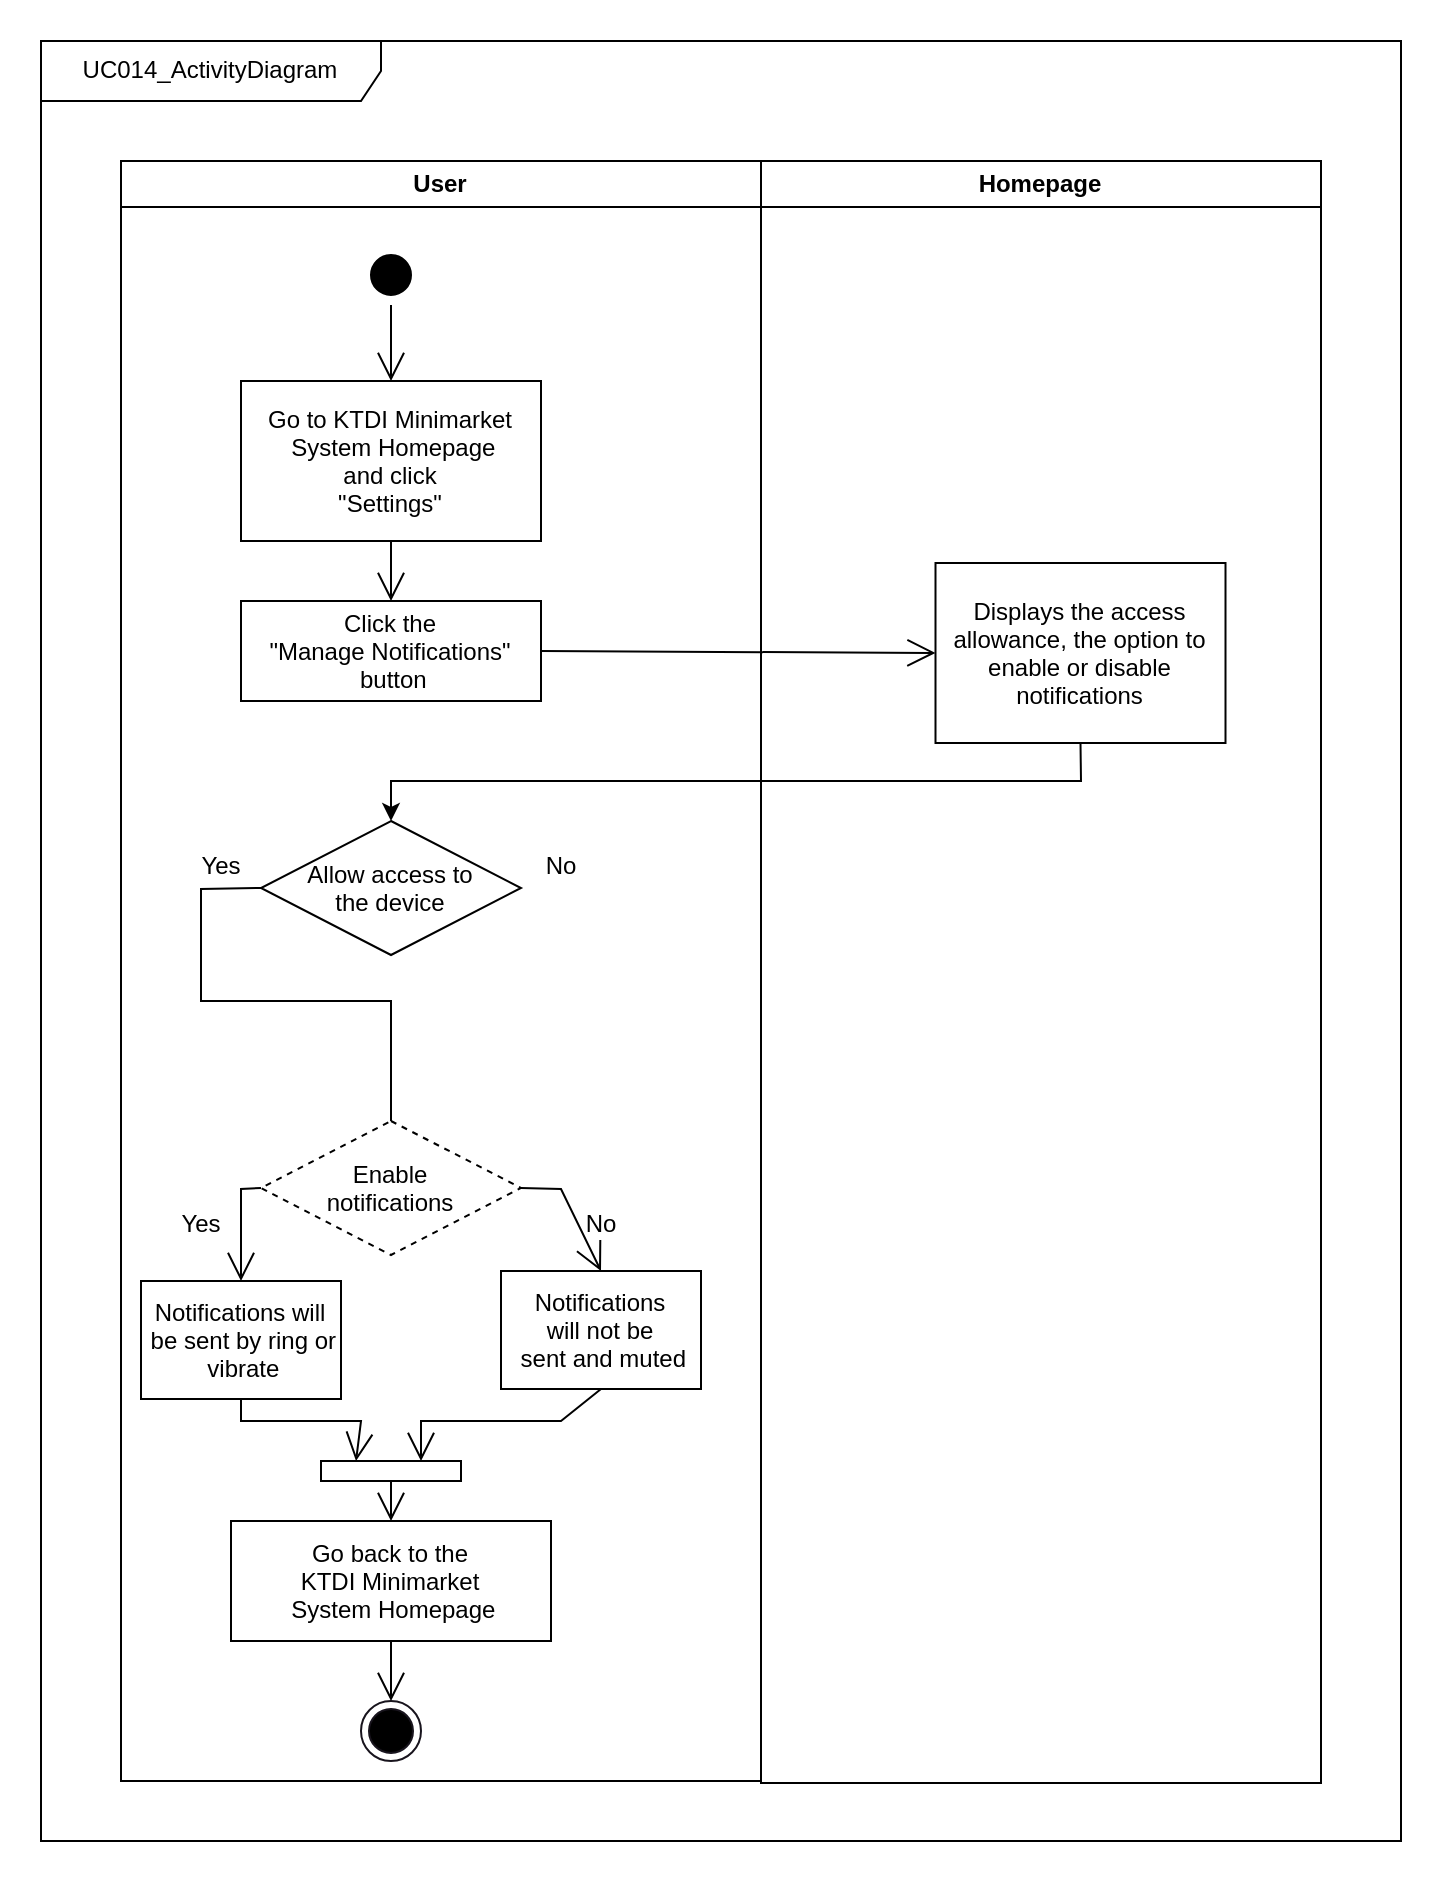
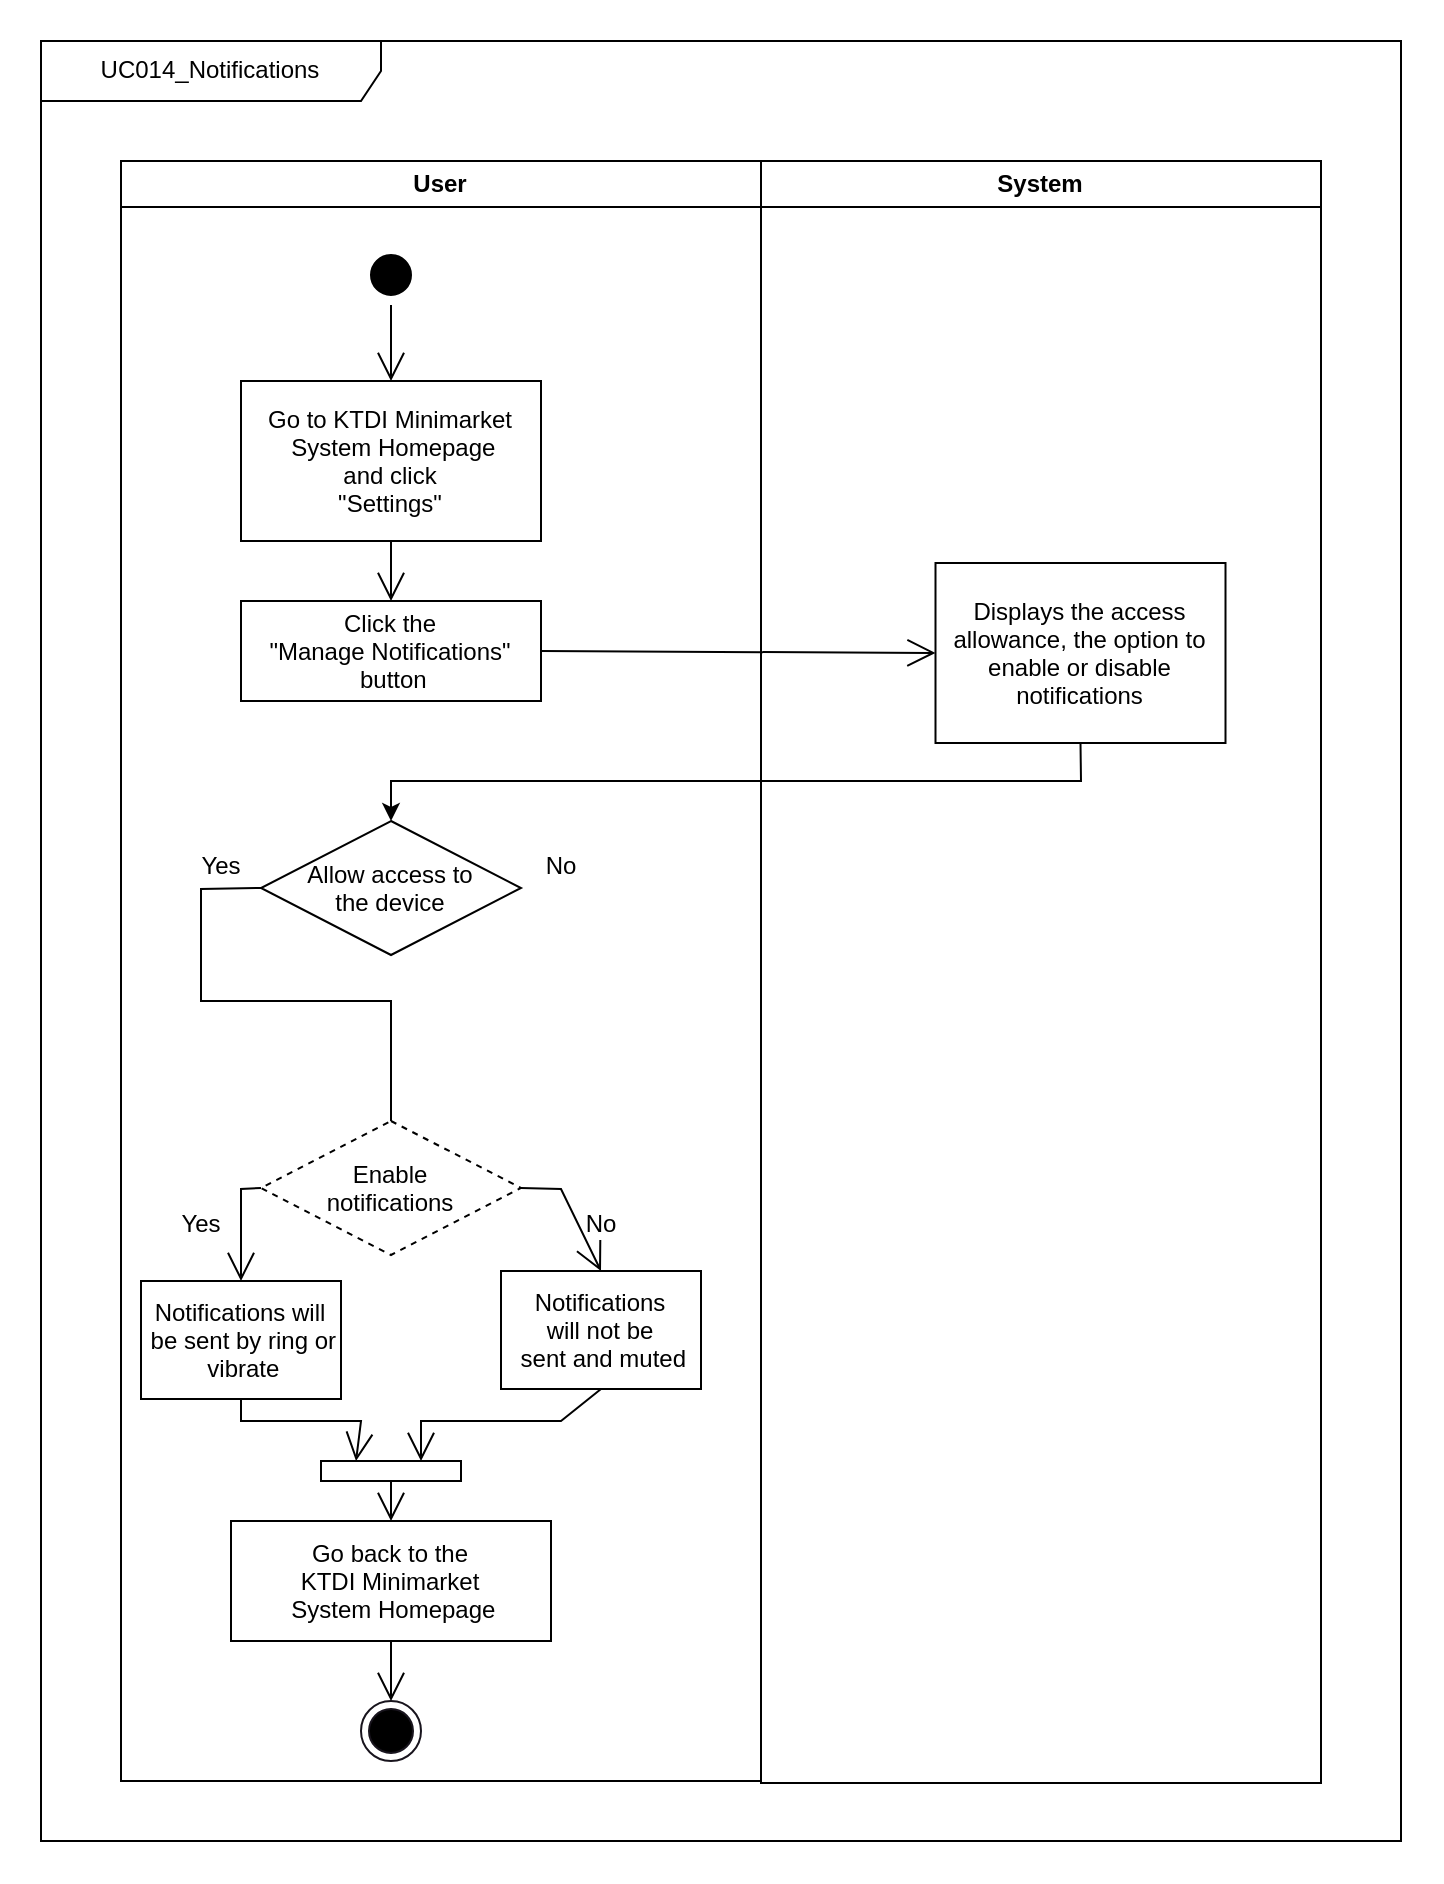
  <mxCell id="0" />
  <mxCell id="1" parent="0" />
- <mxCell id="2" value="UC014_ActivityDiagram" style="shape=umlFrame;whiteSpace=wrap;html=1;pointerEvents=0;width=170;height=30;" parent="1" vertex="1"><mxGeometry x="20" y="20" width="680" height="900" as="geometry" /></mxCell>
+ <mxCell id="2" value="UC014_Notifications" style="shape=umlFrame;whiteSpace=wrap;html=1;pointerEvents=0;width=170;height=30;" parent="1" vertex="1"><mxGeometry x="20" y="20" width="680" height="900" as="geometry" /></mxCell>
  <mxCell id="3" value="User" style="swimlane;whiteSpace=wrap" parent="1" vertex="1"><mxGeometry x="60" y="80" width="320" height="810" as="geometry" /></mxCell>
  <mxCell id="4" value="" style="ellipse;shape=startState;fillColor=#000000;strokeColor=#FFFFFF;" parent="3" vertex="1"><mxGeometry x="120" y="42" width="30" height="30" as="geometry" /></mxCell>
  <mxCell id="5" value="Go to KTDI Minimarket&#10; System Homepage&#10;and click &#10;&quot;Settings&quot;" style="strokeColor=#000000;fillColor=none;" parent="3" vertex="1"><mxGeometry x="60" y="110" width="150" height="80" as="geometry" /></mxCell>
  <mxCell id="6" value="Click the&#10;&quot;Manage Notifications&quot;&#10; button" style="" parent="3" vertex="1"><mxGeometry x="60" y="220" width="150" height="50" as="geometry" /></mxCell>
  <mxCell id="7" value="" style="endArrow=open;endFill=1;endSize=12;html=1;rounded=0;exitX=0.5;exitY=1;exitDx=0;exitDy=0;" parent="3" source="4" target="5" edge="1"><mxGeometry width="160" relative="1" as="geometry"><mxPoint x="295.5" y="272" as="sourcePoint" /><mxPoint x="455.5" y="272" as="targetPoint" /></mxGeometry></mxCell>
  <mxCell id="8" value="Go back to the&#10;KTDI Minimarket&#10; System Homepage" style="" parent="3" vertex="1"><mxGeometry x="55" y="680" width="160" height="60" as="geometry" /></mxCell>
  <mxCell id="9" value="Enable&#10;notifications" style="rhombus;fillColor=none;strokeColor=#000000;dashed=1;" parent="3" vertex="1"><mxGeometry x="70" y="480" width="130" height="67" as="geometry" /></mxCell>
  <mxCell id="10" value="Notifications will&#10; be sent by ring or&#10; vibrate" style="" parent="3" vertex="1"><mxGeometry x="10" y="560" width="100" height="59" as="geometry" /></mxCell>
  <mxCell id="11" value="" style="endArrow=open;endFill=1;endSize=12;html=1;rounded=0;exitX=0;exitY=0.5;exitDx=0;exitDy=0;entryX=0.5;entryY=0;entryDx=0;entryDy=0;" parent="3" source="9" target="10" edge="1"><mxGeometry width="160" relative="1" as="geometry"><mxPoint x="320" y="550" as="sourcePoint" /><mxPoint x="480" y="550" as="targetPoint" /><Array as="points"><mxPoint x="60" y="514" /></Array></mxGeometry></mxCell>
  <mxCell id="12" value="Notifications &#10;will not be&#10; sent and muted" style="" parent="3" vertex="1"><mxGeometry x="190" y="555" width="100" height="59" as="geometry" /></mxCell>
  <mxCell id="13" value="" style="endArrow=open;endFill=1;endSize=12;html=1;rounded=0;exitX=1;exitY=0.5;exitDx=0;exitDy=0;entryX=0.5;entryY=0;entryDx=0;entryDy=0;" parent="3" source="9" target="12" edge="1"><mxGeometry width="160" relative="1" as="geometry"><mxPoint x="320" y="550" as="sourcePoint" /><mxPoint x="480" y="550" as="targetPoint" /><Array as="points"><mxPoint x="220" y="514" /></Array></mxGeometry></mxCell>
  <mxCell id="14" value="" style="html=1;points=[];perimeter=orthogonalPerimeter;outlineConnect=0;targetShapes=umlLifeline;portConstraint=eastwest;newEdgeStyle={&quot;edgeStyle&quot;:&quot;elbowEdgeStyle&quot;,&quot;elbow&quot;:&quot;vertical&quot;,&quot;curved&quot;:0,&quot;rounded&quot;:0};direction=south;strokeColor=#000000;fillColor=#FFFFFF;" parent="3" vertex="1"><mxGeometry x="100" y="650" width="70" height="10" as="geometry" /></mxCell>
  <mxCell id="15" value="Yes" style="text;html=1;align=center;verticalAlign=middle;resizable=0;points=[];autosize=1;strokeColor=none;fillColor=none;" parent="3" vertex="1"><mxGeometry x="20" y="517" width="40" height="30" as="geometry" /></mxCell>
  <mxCell id="16" value="No" style="text;html=1;align=center;verticalAlign=middle;resizable=0;points=[];autosize=1;strokeColor=none;fillColor=none;" parent="3" vertex="1"><mxGeometry x="220" y="517" width="40" height="30" as="geometry" /></mxCell>
  <mxCell id="17" value="" style="endArrow=open;endFill=1;endSize=12;html=1;rounded=0;exitX=0.5;exitY=1;exitDx=0;exitDy=0;entryX=0;entryY=0.75;entryDx=0;entryDy=0;entryPerimeter=0;" parent="3" source="10" target="14" edge="1"><mxGeometry width="160" relative="1" as="geometry"><mxPoint x="320" y="550" as="sourcePoint" /><mxPoint x="480" y="550" as="targetPoint" /><Array as="points"><mxPoint x="60" y="630" /><mxPoint x="120" y="630" /></Array></mxGeometry></mxCell>
  <mxCell id="18" value="" style="endArrow=open;endFill=1;endSize=12;html=1;rounded=0;exitX=0.5;exitY=1;exitDx=0;exitDy=0;" parent="3" source="12" target="14" edge="1"><mxGeometry width="160" relative="1" as="geometry"><mxPoint x="210" y="620" as="sourcePoint" /><mxPoint x="480" y="550" as="targetPoint" /><Array as="points"><mxPoint x="220" y="630" /><mxPoint x="150" y="630" /></Array></mxGeometry></mxCell>
  <mxCell id="19" value="" style="endArrow=open;endFill=1;endSize=12;html=1;rounded=0;entryX=0.5;entryY=0;entryDx=0;entryDy=0;" parent="3" source="14" target="8" edge="1"><mxGeometry width="160" relative="1" as="geometry"><mxPoint x="320" y="550" as="sourcePoint" /><mxPoint x="480" y="550" as="targetPoint" /></mxGeometry></mxCell>
  <mxCell id="20" value="Allow access to&#10;the device" style="rhombus;fillColor=none;strokeColor=#000000;" parent="3" vertex="1"><mxGeometry x="70" y="330" width="130" height="67" as="geometry" /></mxCell>
  <mxCell id="21" value="" style="endArrow=none;html=1;rounded=0;exitX=0;exitY=0.5;exitDx=0;exitDy=0;entryX=0.5;entryY=0;entryDx=0;entryDy=0;" parent="3" source="20" target="9" edge="1"><mxGeometry width="50" height="50" relative="1" as="geometry"><mxPoint x="290" y="520" as="sourcePoint" /><mxPoint x="340" y="470" as="targetPoint" /><Array as="points"><mxPoint x="40" y="364" /><mxPoint x="40" y="420" /><mxPoint x="135" y="420" /></Array></mxGeometry></mxCell>
  <mxCell id="22" value="Yes" style="text;html=1;align=center;verticalAlign=middle;resizable=0;points=[];autosize=1;strokeColor=none;fillColor=none;" parent="3" vertex="1"><mxGeometry x="30" y="338" width="40" height="30" as="geometry" /></mxCell>
  <mxCell id="23" value="No" style="text;html=1;align=center;verticalAlign=middle;resizable=0;points=[];autosize=1;strokeColor=none;fillColor=none;" parent="3" vertex="1"><mxGeometry x="200" y="338" width="40" height="30" as="geometry" /></mxCell>
  <mxCell id="24" value="" style="endArrow=open;endFill=1;endSize=12;html=1;rounded=0;exitX=0.5;exitY=1;exitDx=0;exitDy=0;entryX=0.5;entryY=0;entryDx=0;entryDy=0;" edge="1" parent="3" source="5" target="6"><mxGeometry width="160" relative="1" as="geometry"><mxPoint x="230" y="300" as="sourcePoint" /><mxPoint x="390" y="300" as="targetPoint" /></mxGeometry></mxCell>
  <mxCell id="25" value="" style="ellipse;html=1;shape=endState;fillColor=#000000;strokeColor=#18141D;" vertex="1" parent="3"><mxGeometry x="120" y="770" width="30" height="30" as="geometry" /></mxCell>
  <mxCell id="26" value="" style="endArrow=open;endFill=1;endSize=12;html=1;rounded=0;exitX=0.5;exitY=1;exitDx=0;exitDy=0;entryX=0.5;entryY=0;entryDx=0;entryDy=0;" edge="1" parent="3" source="8" target="25"><mxGeometry width="160" relative="1" as="geometry"><mxPoint x="230" y="600" as="sourcePoint" /><mxPoint x="390" y="600" as="targetPoint" /></mxGeometry></mxCell>
- <mxCell id="27" value="Homepage" style="swimlane;whiteSpace=wrap" parent="1" vertex="1"><mxGeometry x="380" y="80" width="280" height="811" as="geometry" /></mxCell>
+ <mxCell id="27" value="System" style="swimlane;whiteSpace=wrap" parent="1" vertex="1"><mxGeometry x="380" y="80" width="280" height="811" as="geometry" /></mxCell>
  <mxCell id="28" value="Displays the access&#10;allowance, the option to&#10;enable or disable&#10;notifications" style="" parent="27" vertex="1"><mxGeometry x="87.25" y="201" width="145" height="90" as="geometry" /></mxCell>
  <mxCell id="29" value="" style="endArrow=open;endFill=1;endSize=12;html=1;rounded=0;exitX=1;exitY=0.5;exitDx=0;exitDy=0;entryX=0;entryY=0.5;entryDx=0;entryDy=0;" parent="1" source="6" target="28" edge="1"><mxGeometry width="160" relative="1" as="geometry"><mxPoint x="355.5" y="352" as="sourcePoint" /><mxPoint x="515.5" y="352" as="targetPoint" /></mxGeometry></mxCell>
  <mxCell id="30" value="" style="endArrow=classic;html=1;rounded=0;exitX=0.5;exitY=1;exitDx=0;exitDy=0;entryX=0.5;entryY=0;entryDx=0;entryDy=0;" parent="1" source="28" target="20" edge="1"><mxGeometry width="50" height="50" relative="1" as="geometry"><mxPoint x="350" y="500" as="sourcePoint" /><mxPoint x="400" y="450" as="targetPoint" /><Array as="points"><mxPoint x="540" y="390" /><mxPoint x="195" y="390" /></Array></mxGeometry></mxCell>
